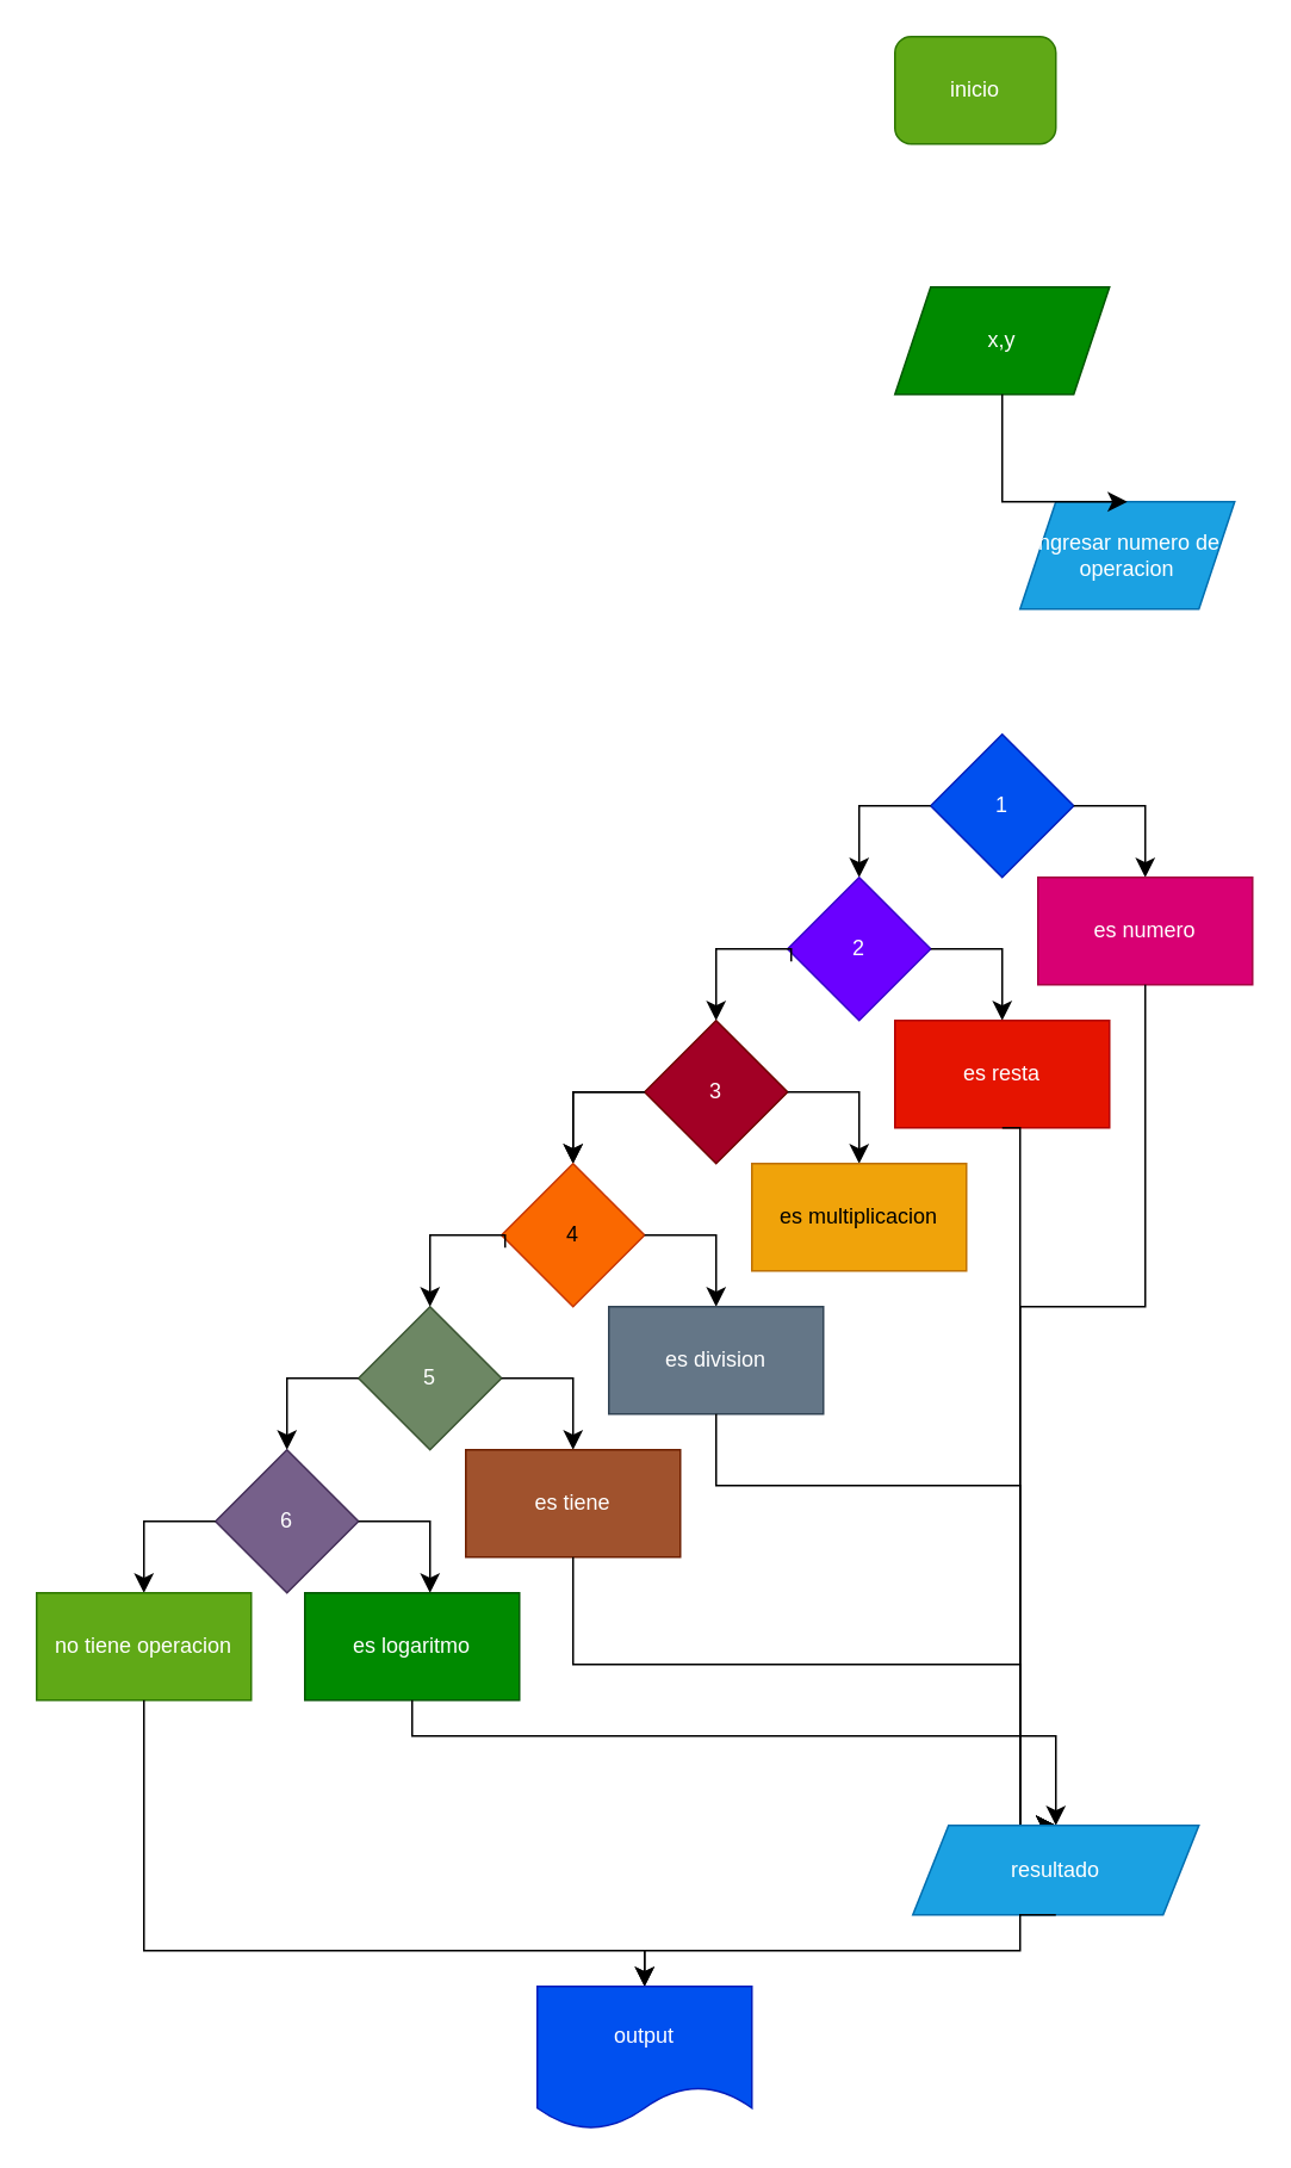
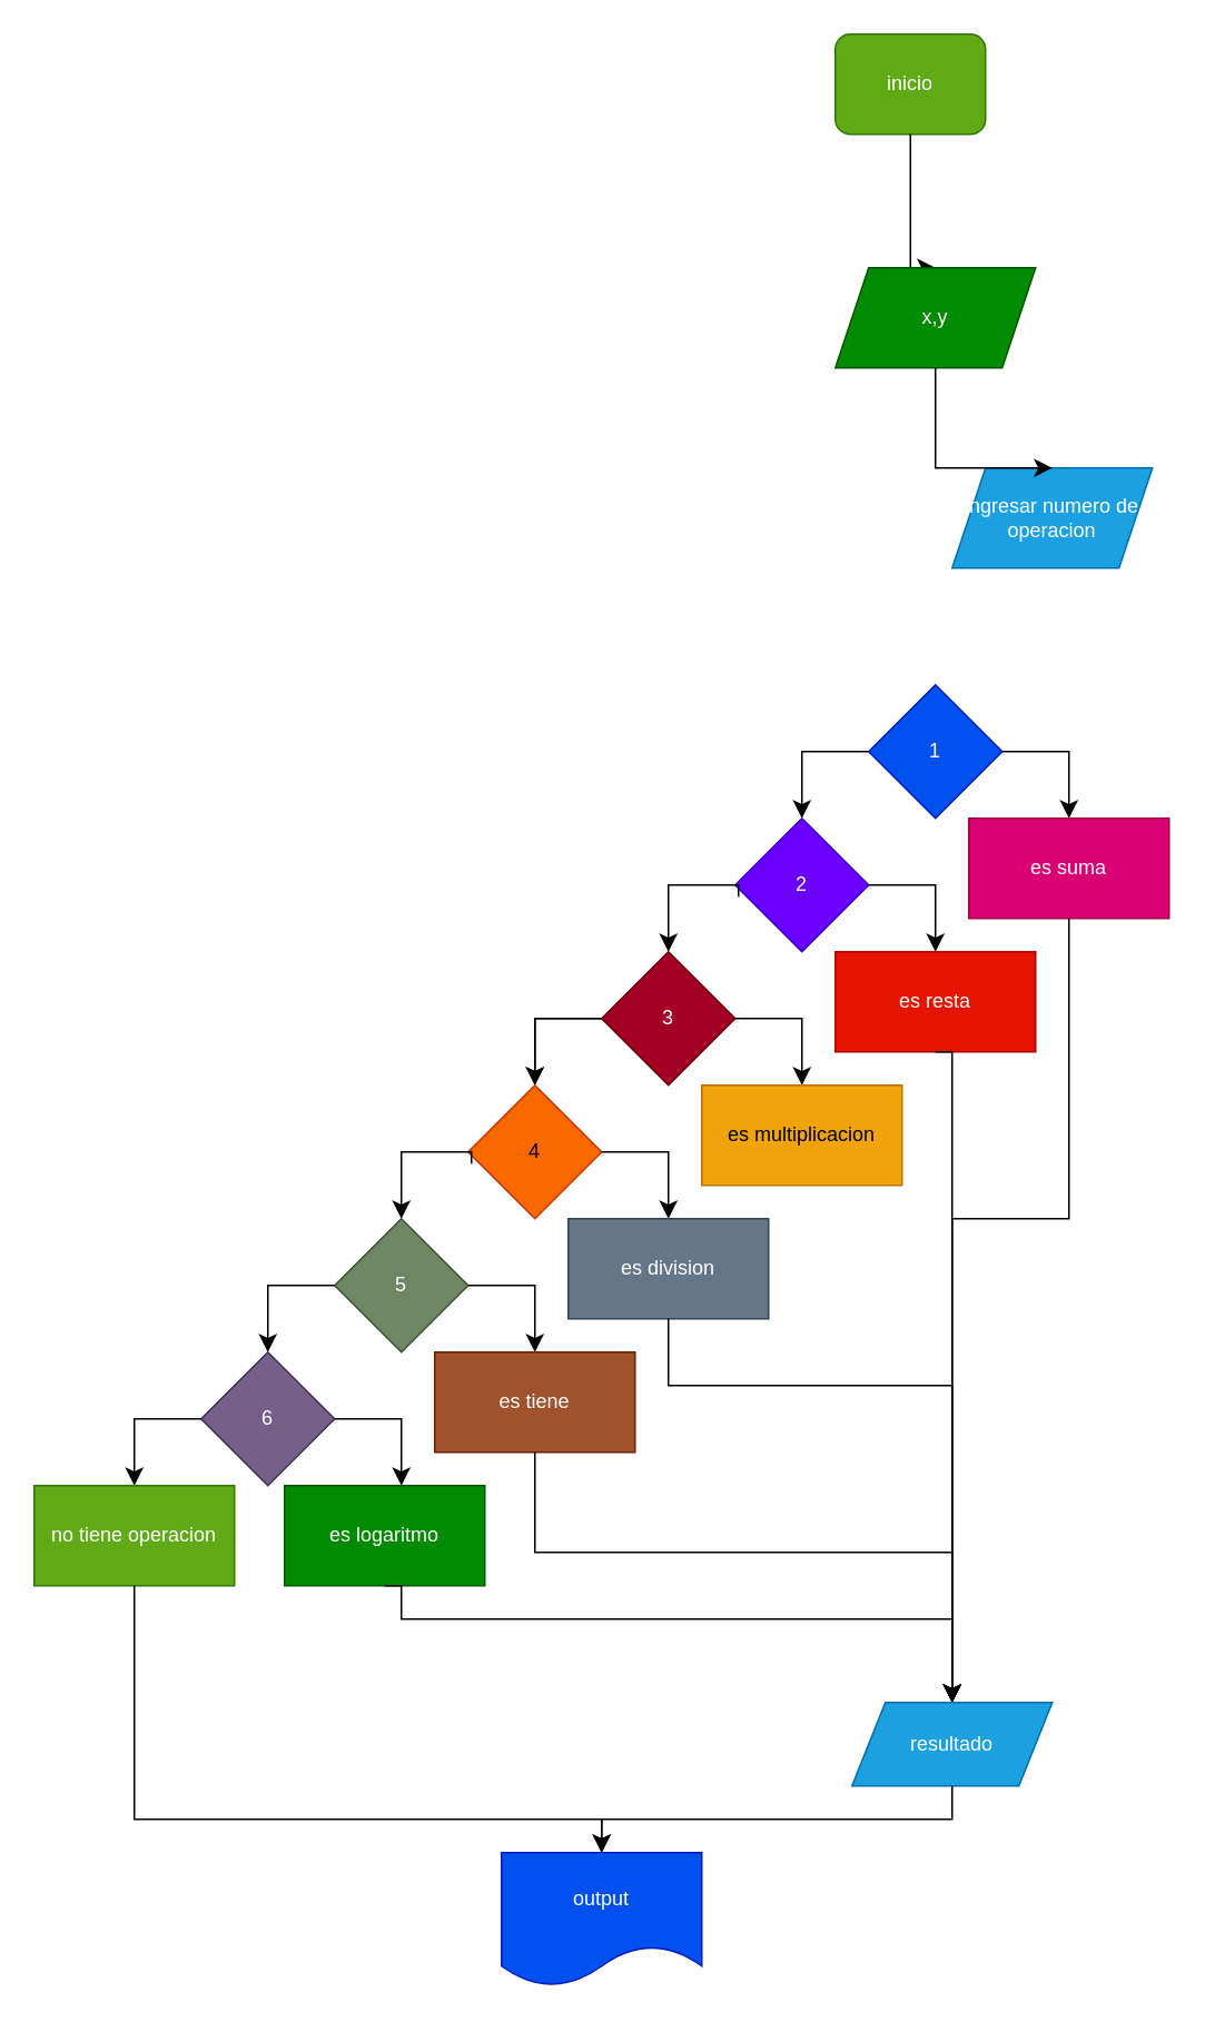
  <mxCell id="0" />
  <mxCell id="1" parent="0" />
  <mxCell id="2" value="inicio" style="rounded=1;whiteSpace=wrap;html=1;fillColor=#60a917;fontColor=#ffffff;strokeColor=#2D7600;" vertex="1" parent="1"><mxGeometry x="500" y="20" width="90" height="60" as="geometry" /></mxCell>
+ <mxCell id="3" value="" style="edgeStyle=segmentEdgeStyle;endArrow=classic;html=1;curved=0;rounded=0;endSize=8;startSize=8;sourcePerimeterSpacing=0;targetPerimeterSpacing=0;exitX=0.5;exitY=1;exitDx=0;exitDy=0;entryX=0.5;entryY=0;entryDx=0;entryDy=0;" edge="1" parent="1" source="2" target="4"><mxGeometry width="100" relative="1" as="geometry"><mxPoint x="530" y="90" as="sourcePoint" /><mxPoint x="560" y="160" as="targetPoint" /><Array as="points"><mxPoint x="560" y="160" /></Array></mxGeometry></mxCell>
  <mxCell id="4" value="x,y" style="shape=parallelogram;perimeter=parallelogramPerimeter;whiteSpace=wrap;html=1;fixedSize=1;fillColor=#008a00;fontColor=#ffffff;strokeColor=#005700;" vertex="1" parent="1"><mxGeometry x="500" y="160" width="120" height="60" as="geometry" /></mxCell>
  <mxCell id="5" value="ingresar numero de operacion" style="shape=parallelogram;perimeter=parallelogramPerimeter;whiteSpace=wrap;html=1;fixedSize=1;fillColor=#1ba1e2;fontColor=#ffffff;strokeColor=#006EAF;" vertex="1" parent="1"><mxGeometry x="570" y="280" width="120" height="60" as="geometry" /></mxCell>
  <mxCell id="6" value="" style="edgeStyle=segmentEdgeStyle;endArrow=classic;html=1;curved=0;rounded=0;endSize=8;startSize=8;sourcePerimeterSpacing=0;targetPerimeterSpacing=0;exitX=0.5;exitY=1;exitDx=0;exitDy=0;entryX=0.5;entryY=0;entryDx=0;entryDy=0;" edge="1" parent="1" source="4" target="5"><mxGeometry width="100" relative="1" as="geometry"><mxPoint x="640" y="190" as="sourcePoint" /><mxPoint x="740" y="230" as="targetPoint" /><Array as="points"><mxPoint x="560" y="240" /><mxPoint x="560" y="240" /></Array></mxGeometry></mxCell>
  <mxCell id="7" value="1" style="rhombus;whiteSpace=wrap;html=1;fillColor=#0050ef;fontColor=#ffffff;strokeColor=#001DBC;" vertex="1" parent="1"><mxGeometry x="520" y="410" width="80" height="80" as="geometry" /></mxCell>
  <mxCell id="8" value="" style="edgeStyle=segmentEdgeStyle;endArrow=classic;html=1;curved=0;rounded=0;endSize=8;startSize=8;sourcePerimeterSpacing=0;targetPerimeterSpacing=0;exitX=0;exitY=0.5;exitDx=0;exitDy=0;entryX=0.5;entryY=0;entryDx=0;entryDy=0;" edge="1" parent="1" source="7" target="9"><mxGeometry width="100" relative="1" as="geometry"><mxPoint x="520" y="590" as="sourcePoint" /><mxPoint x="480" y="490" as="targetPoint" /><Array as="points"><mxPoint x="480" y="450" /></Array></mxGeometry></mxCell>
  <mxCell id="9" value="2" style="rhombus;whiteSpace=wrap;html=1;fillColor=#6a00ff;fontColor=#ffffff;strokeColor=#3700CC;" vertex="1" parent="1"><mxGeometry x="440" y="490" width="80" height="80" as="geometry" /></mxCell>
  <mxCell id="10" value="3" style="rhombus;whiteSpace=wrap;html=1;fillColor=#a20025;fontColor=#ffffff;strokeColor=#6F0000;" vertex="1" parent="1"><mxGeometry y="570" width="80" height="80" as="geometry" x="360" /></mxCell>
  <mxCell id="11" value="" style="edgeStyle=segmentEdgeStyle;endArrow=classic;html=1;curved=0;rounded=0;endSize=8;startSize=8;sourcePerimeterSpacing=0;targetPerimeterSpacing=0;exitX=0;exitY=0.5;exitDx=0;exitDy=0;entryX=0.5;entryY=0;entryDx=0;entryDy=0;" edge="1" parent="1" source="10"><mxGeometry width="100" relative="1" as="geometry"><mxPoint y="750" as="sourcePoint" x="360" /><mxPoint x="320" y="650" as="targetPoint" /><Array as="points"><mxPoint x="320" y="610" /></Array></mxGeometry></mxCell>
  <mxCell id="12" value="" style="edgeStyle=segmentEdgeStyle;endArrow=classic;html=1;curved=0;rounded=0;endSize=8;startSize=8;sourcePerimeterSpacing=0;targetPerimeterSpacing=0;exitX=0.025;exitY=0.588;exitDx=0;exitDy=0;exitPerimeter=0;" edge="1" parent="1" source="9" target="10"><mxGeometry width="100" relative="1" as="geometry"><mxPoint x="440" y="530" as="sourcePoint" /><mxPoint x="400" y="570" as="targetPoint" /><Array as="points"><mxPoint x="442" y="530" /><mxPoint x="400" y="530" /></Array></mxGeometry></mxCell>
  <mxCell id="13" value="" style="edgeStyle=segmentEdgeStyle;endArrow=classic;html=1;curved=0;rounded=0;endSize=8;startSize=8;sourcePerimeterSpacing=0;targetPerimeterSpacing=0;exitX=0;exitY=0.5;exitDx=0;exitDy=0;entryX=0.5;entryY=0;entryDx=0;entryDy=0;" edge="1" parent="1" target="14"><mxGeometry width="100" relative="1" as="geometry"><mxPoint y="610" as="sourcePoint" x="360" /><mxPoint x="320" y="650" as="targetPoint" /><Array as="points"><mxPoint x="320" y="610" /></Array></mxGeometry></mxCell>
  <mxCell id="14" value="4" style="rhombus;whiteSpace=wrap;html=1;fillColor=#fa6800;fontColor=#000000;strokeColor=#C73500;" vertex="1" parent="1"><mxGeometry x="280" y="650" width="80" height="80" as="geometry" /></mxCell>
  <mxCell id="15" value="5" style="rhombus;whiteSpace=wrap;html=1;fillColor=#6d8764;fontColor=#ffffff;strokeColor=#3A5431;" vertex="1" parent="1"><mxGeometry x="200" y="730" width="80" height="80" as="geometry" /></mxCell>
  <mxCell id="16" value="" style="edgeStyle=segmentEdgeStyle;endArrow=classic;html=1;curved=0;rounded=0;endSize=8;startSize=8;sourcePerimeterSpacing=0;targetPerimeterSpacing=0;exitX=0;exitY=0.5;exitDx=0;exitDy=0;entryX=0.5;entryY=0;entryDx=0;entryDy=0;" edge="1" parent="1" source="15" target="18"><mxGeometry width="100" relative="1" as="geometry"><mxPoint x="200" y="910" as="sourcePoint" /><mxPoint x="160" y="810" as="targetPoint" /><Array as="points"><mxPoint x="160" y="770" /></Array></mxGeometry></mxCell>
  <mxCell id="17" value="" style="edgeStyle=segmentEdgeStyle;endArrow=classic;html=1;curved=0;rounded=0;endSize=8;startSize=8;sourcePerimeterSpacing=0;targetPerimeterSpacing=0;exitX=0.025;exitY=0.588;exitDx=0;exitDy=0;exitPerimeter=0;" edge="1" parent="1" source="14" target="15"><mxGeometry width="100" relative="1" as="geometry"><mxPoint x="280" y="690" as="sourcePoint" /><mxPoint x="240" y="730" as="targetPoint" /><Array as="points"><mxPoint x="282" y="690" /><mxPoint x="240" y="690" /></Array></mxGeometry></mxCell>
  <mxCell id="18" value="6" style="rhombus;whiteSpace=wrap;html=1;fillColor=#76608a;fontColor=#ffffff;strokeColor=#432D57;" vertex="1" parent="1"><mxGeometry x="120" y="810" width="80" height="80" as="geometry" /></mxCell>
  <mxCell id="19" value="" style="edgeStyle=segmentEdgeStyle;endArrow=classic;html=1;curved=0;rounded=0;endSize=8;startSize=8;sourcePerimeterSpacing=0;targetPerimeterSpacing=0;exitX=0;exitY=0.5;exitDx=0;exitDy=0;entryX=0.5;entryY=0;entryDx=0;entryDy=0;" edge="1" parent="1"><mxGeometry width="100" relative="1" as="geometry"><mxPoint x="120" y="850" as="sourcePoint" /><mxPoint x="80" y="890" as="targetPoint" /><Array as="points"><mxPoint x="80" y="850" /></Array></mxGeometry></mxCell>
  <mxCell id="20" value="" style="edgeStyle=segmentEdgeStyle;endArrow=classic;html=1;curved=0;rounded=0;endSize=8;startSize=8;sourcePerimeterSpacing=0;targetPerimeterSpacing=0;exitX=1;exitY=0.5;exitDx=0;exitDy=0;entryX=0.5;entryY=0;entryDx=0;entryDy=0;" edge="1" parent="1" source="18"><mxGeometry width="100" relative="1" as="geometry"><mxPoint x="280" y="850" as="sourcePoint" /><mxPoint x="240" y="890" as="targetPoint" /><Array as="points"><mxPoint x="240" y="850" /></Array></mxGeometry></mxCell>
  <mxCell id="21" value="" style="edgeStyle=segmentEdgeStyle;endArrow=classic;html=1;curved=0;rounded=0;endSize=8;startSize=8;sourcePerimeterSpacing=0;targetPerimeterSpacing=0;exitX=1;exitY=0.5;exitDx=0;exitDy=0;entryX=0.5;entryY=0;entryDx=0;entryDy=0;" edge="1" parent="1"><mxGeometry width="100" relative="1" as="geometry"><mxPoint x="280" y="770" as="sourcePoint" /><mxPoint x="320" y="810" as="targetPoint" /><Array as="points"><mxPoint x="320" y="770" /></Array></mxGeometry></mxCell>
  <mxCell id="22" value="" style="edgeStyle=segmentEdgeStyle;endArrow=classic;html=1;curved=0;rounded=0;endSize=8;startSize=8;sourcePerimeterSpacing=0;targetPerimeterSpacing=0;exitX=1;exitY=0.5;exitDx=0;exitDy=0;entryX=0.5;entryY=0;entryDx=0;entryDy=0;" edge="1" parent="1"><mxGeometry width="100" relative="1" as="geometry"><mxPoint y="690" as="sourcePoint" x="360" /><mxPoint x="400" y="730" as="targetPoint" /><Array as="points"><mxPoint x="400" y="690" /></Array></mxGeometry></mxCell>
  <mxCell id="23" value="" style="edgeStyle=segmentEdgeStyle;endArrow=classic;html=1;curved=0;rounded=0;endSize=8;startSize=8;sourcePerimeterSpacing=0;targetPerimeterSpacing=0;exitX=1;exitY=0.5;exitDx=0;exitDy=0;entryX=0.5;entryY=0;entryDx=0;entryDy=0;" edge="1" parent="1"><mxGeometry width="100" relative="1" as="geometry"><mxPoint x="440" y="610" as="sourcePoint" /><mxPoint x="480" y="650" as="targetPoint" /><Array as="points"><mxPoint x="480" y="610" /></Array></mxGeometry></mxCell>
  <mxCell id="24" value="" style="edgeStyle=segmentEdgeStyle;endArrow=classic;html=1;curved=0;rounded=0;endSize=8;startSize=8;sourcePerimeterSpacing=0;targetPerimeterSpacing=0;exitX=1;exitY=0.5;exitDx=0;exitDy=0;entryX=0.5;entryY=0;entryDx=0;entryDy=0;" edge="1" parent="1"><mxGeometry width="100" relative="1" as="geometry"><mxPoint x="520" y="530" as="sourcePoint" /><mxPoint x="560" y="570" as="targetPoint" /><Array as="points"><mxPoint x="560" y="530" /></Array></mxGeometry></mxCell>
  <mxCell id="25" value="" style="edgeStyle=segmentEdgeStyle;endArrow=classic;html=1;curved=0;rounded=0;endSize=8;startSize=8;sourcePerimeterSpacing=0;targetPerimeterSpacing=0;exitX=1;exitY=0.5;exitDx=0;exitDy=0;entryX=0.5;entryY=0;entryDx=0;entryDy=0;" edge="1" parent="1"><mxGeometry width="100" relative="1" as="geometry"><mxPoint x="600" y="450" as="sourcePoint" /><mxPoint x="640" y="490" as="targetPoint" /><Array as="points"><mxPoint x="640" y="450" /></Array></mxGeometry></mxCell>
- <mxCell id="26" value="es numero" style="whiteSpace=wrap;html=1;fillColor=#d80073;fontColor=#ffffff;strokeColor=#A50040;" vertex="1" parent="1"><mxGeometry x="580" y="490" width="120" height="60" as="geometry" /></mxCell>
+ <mxCell id="26" value="es suma" style="whiteSpace=wrap;html=1;fillColor=#d80073;fontColor=#ffffff;strokeColor=#A50040;" vertex="1" parent="1"><mxGeometry x="580" y="490" width="120" height="60" as="geometry" /></mxCell>
  <mxCell id="27" value="es resta" style="whiteSpace=wrap;html=1;fillColor=#e51400;fontColor=#ffffff;strokeColor=#B20000;" vertex="1" parent="1"><mxGeometry x="500" y="570" width="120" height="60" as="geometry" /></mxCell>
  <mxCell id="28" value="es multiplicacion" style="whiteSpace=wrap;html=1;fillColor=#f0a30a;fontColor=#000000;strokeColor=#BD7000;" vertex="1" parent="1"><mxGeometry x="420" y="650" width="120" height="60" as="geometry" /></mxCell>
  <mxCell id="29" value="es division" style="whiteSpace=wrap;html=1;fillColor=#647687;fontColor=#ffffff;strokeColor=#314354;" vertex="1" parent="1"><mxGeometry x="340" y="730" width="120" height="60" as="geometry" /></mxCell>
  <mxCell id="30" value="es tiene" style="whiteSpace=wrap;html=1;fillColor=#a0522d;fontColor=#ffffff;strokeColor=#6D1F00;" vertex="1" parent="1"><mxGeometry x="260" y="810" width="120" height="60" as="geometry" /></mxCell>
  <mxCell id="31" value="es logaritmo" style="whiteSpace=wrap;html=1;fillColor=#008a00;fontColor=#ffffff;strokeColor=#005700;" vertex="1" parent="1"><mxGeometry x="170" y="890" width="120" height="60" as="geometry" /></mxCell>
  <mxCell id="32" value="no tiene operacion" style="whiteSpace=wrap;html=1;fillColor=#60a917;strokeColor=#2D7600;fontColor=#ffffff;" vertex="1" parent="1"><mxGeometry x="20" y="890" width="120" height="60" as="geometry" /></mxCell>
  <mxCell id="33" value="" style="edgeStyle=segmentEdgeStyle;endArrow=classic;html=1;curved=0;rounded=0;endSize=8;startSize=8;sourcePerimeterSpacing=0;targetPerimeterSpacing=0;exitX=0.5;exitY=1;exitDx=0;exitDy=0;entryX=0.5;entryY=0;entryDx=0;entryDy=0;" edge="1" parent="1" source="27" target="38"><mxGeometry width="100" relative="1" as="geometry"><mxPoint x="590" y="650" as="sourcePoint" /><mxPoint x="570" y="1010" as="targetPoint" /><Array as="points"><mxPoint x="570" y="630" /></Array></mxGeometry></mxCell>
  <mxCell id="34" value="" style="edgeStyle=segmentEdgeStyle;endArrow=classic;html=1;curved=0;rounded=0;endSize=8;startSize=8;sourcePerimeterSpacing=0;targetPerimeterSpacing=0;exitX=0.5;exitY=1;exitDx=0;exitDy=0;entryX=0.5;entryY=0;entryDx=0;entryDy=0;" edge="1" parent="1" source="26" target="38"><mxGeometry width="100" relative="1" as="geometry"><mxPoint x="570" y="640" as="sourcePoint" /><mxPoint x="570" y="1010" as="targetPoint" /><Array as="points"><mxPoint x="640" y="730" /><mxPoint x="570" y="730" /></Array></mxGeometry></mxCell>
  <mxCell id="35" value="" style="edgeStyle=segmentEdgeStyle;endArrow=classic;html=1;curved=0;rounded=0;endSize=8;startSize=8;sourcePerimeterSpacing=0;targetPerimeterSpacing=0;entryX=0.5;entryY=0;entryDx=0;entryDy=0;exitX=0.5;exitY=1;exitDx=0;exitDy=0;" edge="1" parent="1" source="29" target="38"><mxGeometry width="100" relative="1" as="geometry"><mxPoint x="400" y="790" as="sourcePoint" /><mxPoint x="570" y="1010" as="targetPoint" /><Array as="points"><mxPoint x="400" y="830" /><mxPoint x="570" y="830" /></Array></mxGeometry></mxCell>
  <mxCell id="36" value="" style="edgeStyle=segmentEdgeStyle;endArrow=classic;html=1;curved=0;rounded=0;endSize=8;startSize=8;sourcePerimeterSpacing=0;targetPerimeterSpacing=0;exitX=0.5;exitY=1;exitDx=0;exitDy=0;entryX=0.5;entryY=0;entryDx=0;entryDy=0;" edge="1" parent="1" source="30" target="38"><mxGeometry width="100" relative="1" as="geometry"><mxPoint x="370" y="920" as="sourcePoint" /><mxPoint x="570" y="1010" as="targetPoint" /><Array as="points"><mxPoint x="320" y="930" /><mxPoint x="570" y="930" /></Array></mxGeometry></mxCell>
  <mxCell id="37" value="" style="edgeStyle=segmentEdgeStyle;endArrow=classic;html=1;curved=0;rounded=0;endSize=8;startSize=8;sourcePerimeterSpacing=0;targetPerimeterSpacing=0;exitX=0.5;exitY=1;exitDx=0;exitDy=0;entryX=0.5;entryY=0;entryDx=0;entryDy=0;" edge="1" parent="1" source="31" target="38"><mxGeometry width="100" relative="1" as="geometry"><mxPoint x="440" y="1130" as="sourcePoint" /><mxPoint x="570" y="1010" as="targetPoint" /><Array as="points"><mxPoint x="240" y="970" /><mxPoint x="570" y="970" /></Array></mxGeometry></mxCell>
- <mxCell id="38" value="resultado" style="shape=parallelogram;perimeter=parallelogramPerimeter;whiteSpace=wrap;html=1;fixedSize=1;fillColor=#1ba1e2;fontColor=#ffffff;strokeColor=#006EAF;" vertex="1" parent="1"><mxGeometry x="510" y="1020" width="160" height="50" as="geometry" /></mxCell>
+ <mxCell id="38" value="resultado" style="shape=parallelogram;perimeter=parallelogramPerimeter;whiteSpace=wrap;html=1;fixedSize=1;fillColor=#1ba1e2;fontColor=#ffffff;strokeColor=#006EAF;" vertex="1" parent="1"><mxGeometry x="510" y="1020" width="120" height="50" as="geometry" /></mxCell>
  <mxCell id="39" value="" style="edgeStyle=segmentEdgeStyle;endArrow=classic;html=1;curved=0;rounded=0;endSize=8;startSize=8;sourcePerimeterSpacing=0;targetPerimeterSpacing=0;exitX=0.5;exitY=1;exitDx=0;exitDy=0;entryX=0.5;entryY=0;entryDx=0;entryDy=0;" edge="1" parent="1" source="32" target="41"><mxGeometry width="100" relative="1" as="geometry"><mxPoint x="20" y="1060" as="sourcePoint" /><mxPoint y="1090" as="targetPoint" x="360" /><Array as="points"><mxPoint x="80" y="1090" /><mxPoint y="1090" x="360" /></Array></mxGeometry></mxCell>
  <mxCell id="40" value="" style="edgeStyle=segmentEdgeStyle;endArrow=classic;html=1;curved=0;rounded=0;endSize=8;startSize=8;sourcePerimeterSpacing=0;targetPerimeterSpacing=0;exitX=0.5;exitY=1;exitDx=0;exitDy=0;entryX=0.5;entryY=0;entryDx=0;entryDy=0;" edge="1" parent="1" source="38" target="41"><mxGeometry width="100" relative="1" as="geometry"><mxPoint x="480" y="1090" as="sourcePoint" /><mxPoint x="390" y="1090" as="targetPoint" /><Array as="points"><mxPoint x="570" y="1090" /><mxPoint y="1090" x="360" /></Array></mxGeometry></mxCell>
  <mxCell id="41" value="output" style="shape=document;whiteSpace=wrap;html=1;boundedLbl=1;fillColor=#0050ef;fontColor=#ffffff;strokeColor=#001DBC;" vertex="1" parent="1"><mxGeometry x="300" y="1110" width="120" height="80" as="geometry" /></mxCell>
